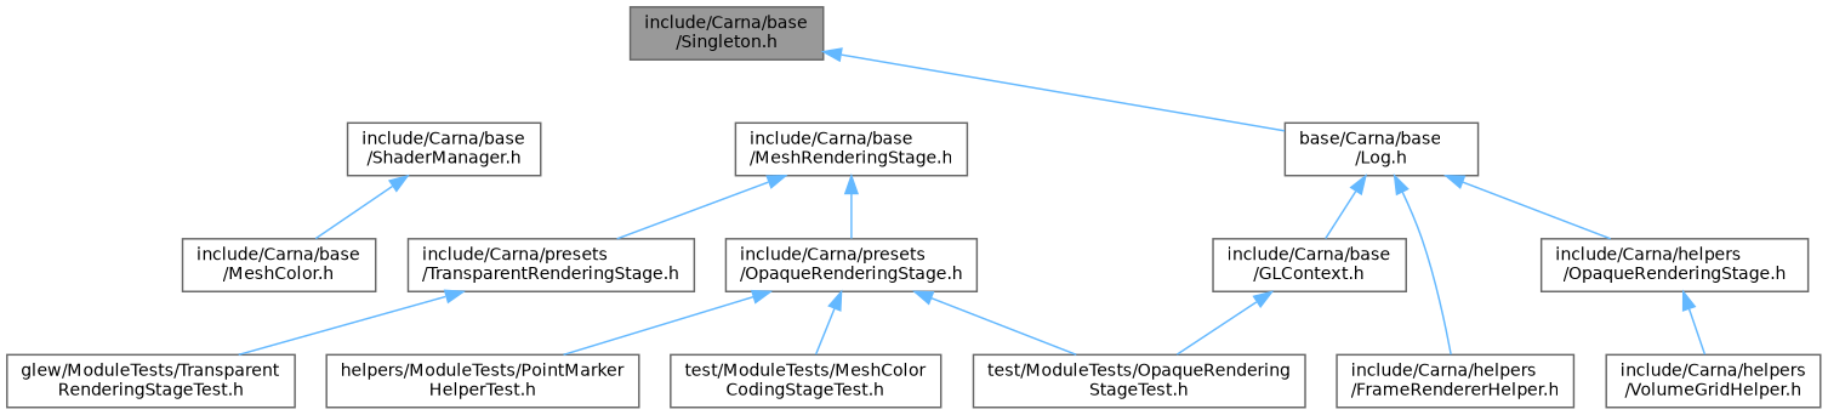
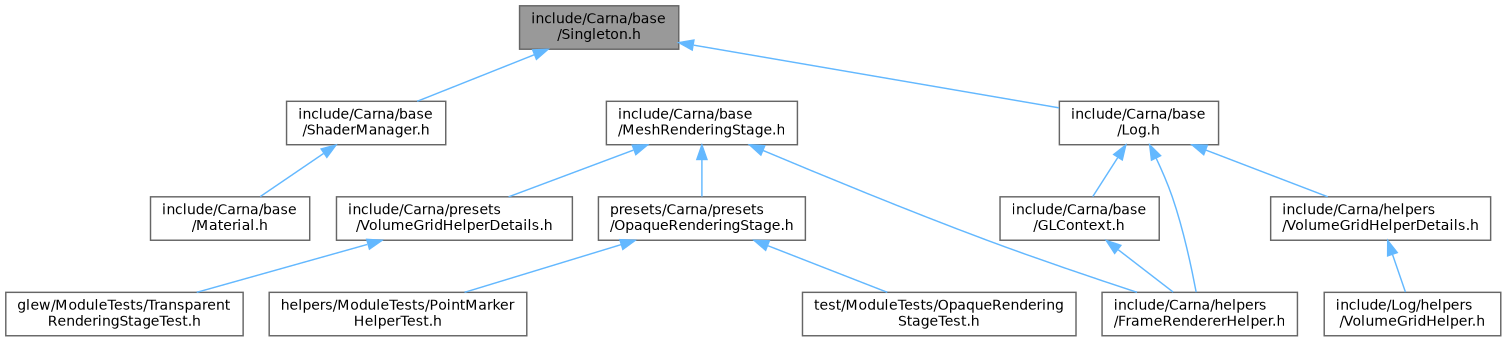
  digraph {
    node [color=grey40 fillcolor=white fontname=Helvetica fontsize=10 shape=box style=filled]
    edge [color=steelblue1 dir=back fontname=Helvetica fontsize=10 labelfontname=Helvetica labelfontsize=10 style=solid]
    n1 [color=gray40 fillcolor=grey60 fontcolor=black height=0.2 label="include/Carna/base\l/Singleton.h" width=0.4]
-   n2 [height=0.2 label="base/Carna/base\l/Log.h" width=0.4]
+   n2 [height=0.2 label="include/Carna/base\l/Log.h" width=0.4]
    n3 [height=0.2 label="include/Carna/base\l/ShaderManager.h" width=0.4]
    n4 [height=0.2 label="include/Carna/base\l/GLContext.h" width=0.4]
    n5 [height=0.2 label="include/Carna/helpers\l/FrameRendererHelper.h" width=0.4]
-   n6 [height=0.2 label="include/Carna/helpers\l/OpaqueRenderingStage.h" width=0.4]
-   n7 [height=0.2 label="include/Carna/base\l/MeshColor.h" width=0.4]
-   n8 [height=0.2 label="include/Carna/helpers\l/VolumeGridHelper.h" width=0.4]
+   n6 [height=0.2 label="include/Carna/helpers\l/VolumeGridHelperDetails.h" width=0.4]
+   n7 [height=0.2 label="include/Carna/base\l/Material.h" width=0.4]
+   n8 [height=0.2 label="include/Log/helpers\l/VolumeGridHelper.h" width=0.4]
    n9 [height=0.2 label="include/Carna/base\l/MeshRenderingStage.h" width=0.4]
-   n10 [height=0.2 label="include/Carna/presets\l/OpaqueRenderingStage.h" width=0.4]
-   n11 [height=0.2 label="include/Carna/presets\l/TransparentRenderingStage.h" width=0.4]
-   n12 [height=0.2 label="test/ModuleTests/MeshColor\lCodingStageTest.h" width=0.4]
+   n10 [height=0.2 label="presets/Carna/presets\l/OpaqueRenderingStage.h" width=0.4]
+   n11 [height=0.2 label="include/Carna/presets\l/VolumeGridHelperDetails.h" width=0.4]
    n13 [height=0.2 label="test/ModuleTests/OpaqueRendering\lStageTest.h" width=0.4]
    n14 [height=0.2 label="helpers/ModuleTests/PointMarker\lHelperTest.h" width=0.4]
    n15 [height=0.2 label="glew/ModuleTests/Transparent\lRenderingStageTest.h" width=0.4]
    n1 -> n2
+   n1 -> n3
    n2 -> n4
    n2 -> n5
    n2 -> n6
    n3 -> n7
-   n4 -> n13
+   n4 -> n5
    n6 -> n8
+   n9 -> n5
    n9 -> n10
    n9 -> n11
-   n10 -> n12
    n10 -> n13
    n10 -> n14
    n11 -> n15
  }
